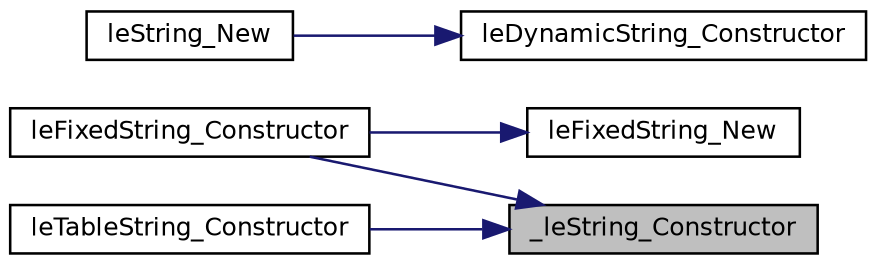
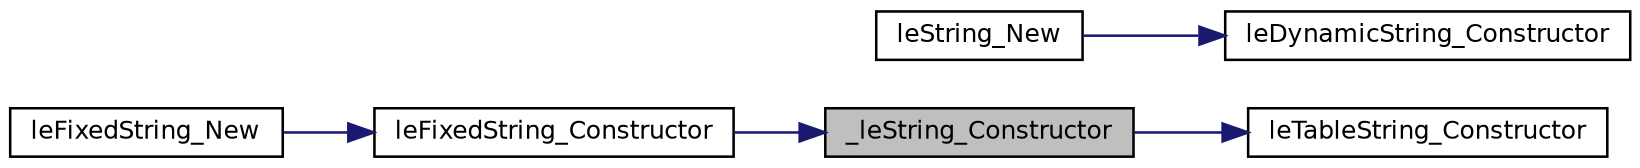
  digraph {
    rankdir=RL
    node [color=black fillcolor=white fontname=Helvetica fontsize=10 shape=record style=filled]
    edge [color=midnightblue dir=back fontname=Helvetica fontsize=10 labelfontname=Helvetica labelfontsize=10 style=solid]
    n1 [fillcolor=grey75 fontcolor=black height=0.2 label=_leString_Constructor width=0.4]
    n2 [height=0.2 label=leFixedString_Constructor width=0.4]
    n3 [height=0.2 label=leTableString_Constructor width=0.4]
    n4 [height=0.2 label=leDynamicString_Constructor width=0.4]
    n5 [height=0.2 label=leString_New width=0.4]
    n6 [height=0.2 label=leFixedString_New width=0.4]
    n1 -> n2
-   n1 -> n3
-   n6 -> n2
+   n3 -> n1
+   n2 -> n6
    n4 -> n5
  }
